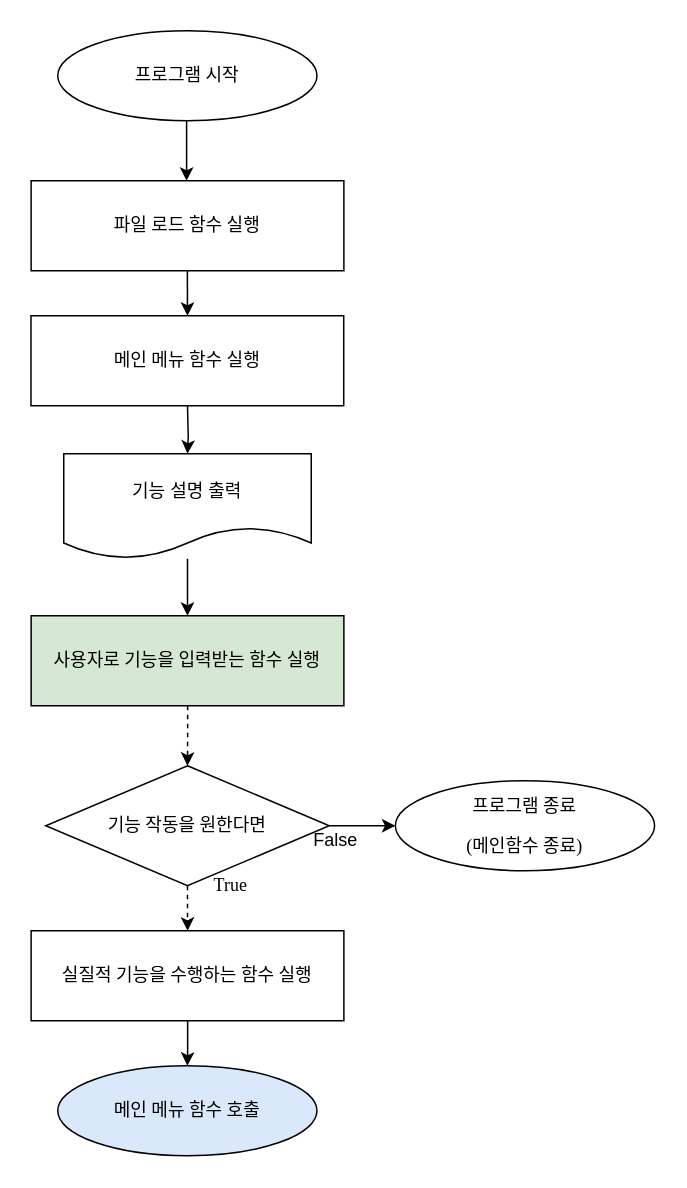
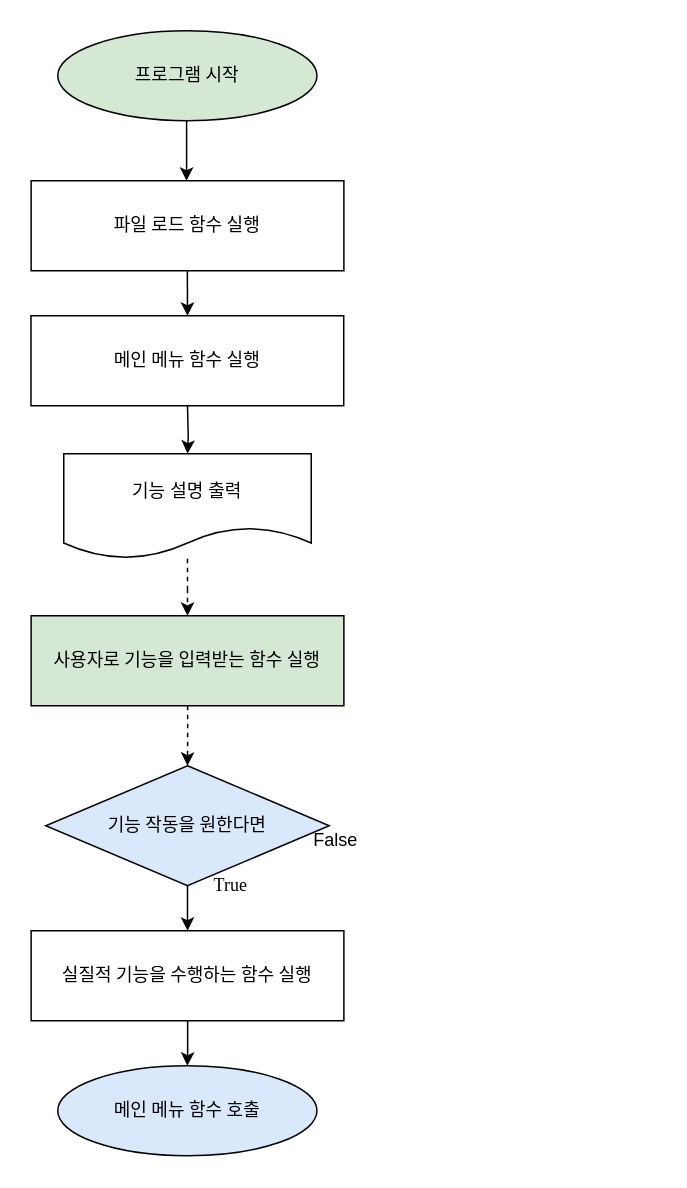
  <mxCell id="0" />
  <mxCell id="1" parent="0" />
- <mxCell id="2" value="&lt;p&gt;&lt;font style=&quot;font-size: 12px&quot;&gt;프로그램 시작&lt;/font&gt;&lt;/p&gt;" style="ellipse;whiteSpace=wrap;html=1;fontFamily=나눔스퀘어라운드 Bold;labelBackgroundColor=none;labelBorderColor=none;" parent="1" vertex="1"><mxGeometry x="38" y="20" width="172.81" height="60" as="geometry" /></mxCell>
+ <mxCell id="2" value="&lt;p&gt;&lt;font style=&quot;font-size: 12px&quot;&gt;프로그램 시작&lt;/font&gt;&lt;/p&gt;" style="ellipse;whiteSpace=wrap;html=1;fontFamily=나눔스퀘어라운드 Bold;labelBackgroundColor=none;labelBorderColor=none;fillColor=#d5e8d4;" parent="1" vertex="1"><mxGeometry x="38" y="20" width="172.81" height="60" as="geometry" /></mxCell>
  <mxCell id="3" style="edgeStyle=orthogonalEdgeStyle;rounded=0;orthogonalLoop=1;jettySize=auto;html=1;entryX=0.5;entryY=0;entryDx=0;entryDy=0;dashed=1;" parent="1" source="4" target="8" edge="1"><mxGeometry relative="1" as="geometry" /></mxCell>
  <mxCell id="4" value="사용자로 기능을 입력받는 함수 실행" style="rounded=0;whiteSpace=wrap;html=1;labelBackgroundColor=none;fontFamily=나눔스퀘어라운드 Bold;fillColor=#d5e8d4;" parent="1" vertex="1"><mxGeometry x="20.25" y="410" width="208.5" height="60" as="geometry" /></mxCell>
  <mxCell id="5" value="" style="endArrow=classic;html=1;fontFamily=나눔스퀘어라운드 Bold;" parent="1" edge="1"><mxGeometry width="50" height="50" relative="1" as="geometry"><mxPoint x="123.9" y="80" as="sourcePoint" /><mxPoint x="123.9" y="120" as="targetPoint" /><Array as="points"><mxPoint x="123.9" y="120" /></Array></mxGeometry></mxCell>
- <mxCell id="6" style="edgeStyle=orthogonalEdgeStyle;rounded=0;orthogonalLoop=1;jettySize=auto;html=1;entryX=0;entryY=0.5;entryDx=0;entryDy=0;" parent="1" source="8" target="12" edge="1"><mxGeometry relative="1" as="geometry" /></mxCell>
- <mxCell id="7" value="" style="edgeStyle=orthogonalEdgeStyle;rounded=0;orthogonalLoop=1;jettySize=auto;html=1;dashed=1;" edge="1" parent="1" source="8" target="20"><mxGeometry relative="1" as="geometry" /></mxCell>
- <mxCell id="8" value="기능 작동을 원한다면" style="rhombus;whiteSpace=wrap;html=1;labelBackgroundColor=none;fontFamily=나눔스퀘어라운드 Bold;" parent="1" vertex="1"><mxGeometry x="30" y="510" width="189" height="80" as="geometry" /></mxCell>
+ <mxCell id="7" value="" style="edgeStyle=orthogonalEdgeStyle;rounded=0;orthogonalLoop=1;jettySize=auto;html=1;" edge="1" parent="1" source="8" target="20"><mxGeometry relative="1" as="geometry" /></mxCell>
+ <mxCell id="8" value="기능 작동을 원한다면" style="rhombus;whiteSpace=wrap;html=1;labelBackgroundColor=none;fontFamily=나눔스퀘어라운드 Bold;fillColor=#dae8fc;" parent="1" vertex="1"><mxGeometry x="30" y="510" width="189" height="80" as="geometry" /></mxCell>
  <mxCell id="9" value="True" style="text;html=1;align=center;verticalAlign=middle;resizable=0;points=[];autosize=1;fontFamily=나눔스퀘어라운드 Bold;" parent="1" vertex="1"><mxGeometry x="133.1" y="580" width="40" height="20" as="geometry" /></mxCell>
  <mxCell id="10" value="False" style="text;html=1;align=center;verticalAlign=middle;resizable=0;points=[];autosize=1;" parent="1" vertex="1"><mxGeometry x="203.1" y="550" width="40" height="20" as="geometry" /></mxCell>
  <mxCell id="11" value="&lt;p&gt;메인 메뉴 함수 호출&lt;/p&gt;" style="ellipse;whiteSpace=wrap;html=1;fontFamily=나눔스퀘어라운드 Bold;labelBackgroundColor=none;labelBorderColor=none;fillColor=#dae8fc;" parent="1" vertex="1"><mxGeometry x="38" y="710" width="172.81" height="60" as="geometry" /></mxCell>
- <mxCell id="12" value="&lt;p&gt;프로그램 종료&lt;/p&gt;&lt;p&gt;(메인함수 종료)&lt;/p&gt;" style="ellipse;whiteSpace=wrap;html=1;fontFamily=나눔스퀘어라운드 Bold;labelBackgroundColor=none;labelBorderColor=none;" parent="1" vertex="1"><mxGeometry x="263.1" y="520" width="172.81" height="60" as="geometry" /></mxCell>
  <mxCell id="13" value="" style="edgeStyle=orthogonalEdgeStyle;rounded=0;orthogonalLoop=1;jettySize=auto;html=1;" parent="1" target="15" edge="1"><mxGeometry relative="1" as="geometry"><mxPoint x="124.505" y="270" as="sourcePoint" /></mxGeometry></mxCell>
- <mxCell id="14" style="edgeStyle=orthogonalEdgeStyle;rounded=0;orthogonalLoop=1;jettySize=auto;html=1;entryX=0.5;entryY=0;entryDx=0;entryDy=0;" parent="1" source="15" target="4" edge="1"><mxGeometry relative="1" as="geometry" /></mxCell>
+ <mxCell id="14" style="edgeStyle=orthogonalEdgeStyle;rounded=0;orthogonalLoop=1;jettySize=auto;html=1;entryX=0.5;entryY=0;entryDx=0;entryDy=0;dashed=1;" parent="1" source="15" target="4" edge="1"><mxGeometry relative="1" as="geometry" /></mxCell>
  <mxCell id="15" value="기능 설명 출력" style="shape=document;whiteSpace=wrap;html=1;boundedLbl=1;" parent="1" vertex="1"><mxGeometry x="42" y="302" width="165" height="70" as="geometry" /></mxCell>
  <mxCell id="16" value="" style="edgeStyle=orthogonalEdgeStyle;rounded=0;orthogonalLoop=1;jettySize=auto;html=1;" parent="1" edge="1"><mxGeometry relative="1" as="geometry"><mxPoint x="124.405" y="180" as="sourcePoint" /><mxPoint x="124.505" y="210" as="targetPoint" /></mxGeometry></mxCell>
  <mxCell id="17" value="메인 메뉴 함수 실행" style="rounded=0;whiteSpace=wrap;html=1;labelBackgroundColor=none;fontFamily=나눔스퀘어라운드 Bold;" vertex="1" parent="1"><mxGeometry x="20.15" y="210" width="208.5" height="60" as="geometry" /></mxCell>
  <mxCell id="18" value="파일 로드 함수 실행" style="rounded=0;whiteSpace=wrap;html=1;labelBackgroundColor=none;fontFamily=나눔스퀘어라운드 Bold;" vertex="1" parent="1"><mxGeometry x="20.25" y="120" width="208.5" height="60" as="geometry" /></mxCell>
  <mxCell id="19" value="" style="edgeStyle=orthogonalEdgeStyle;rounded=0;orthogonalLoop=1;jettySize=auto;html=1;" edge="1" parent="1" source="20" target="11"><mxGeometry relative="1" as="geometry" /></mxCell>
  <mxCell id="20" value="실질적 기능을 수행하는 함수 실행" style="rounded=0;whiteSpace=wrap;html=1;labelBackgroundColor=none;fontFamily=나눔스퀘어라운드 Bold;" vertex="1" parent="1"><mxGeometry x="20.25" y="620" width="208.5" height="60" as="geometry" /></mxCell>
